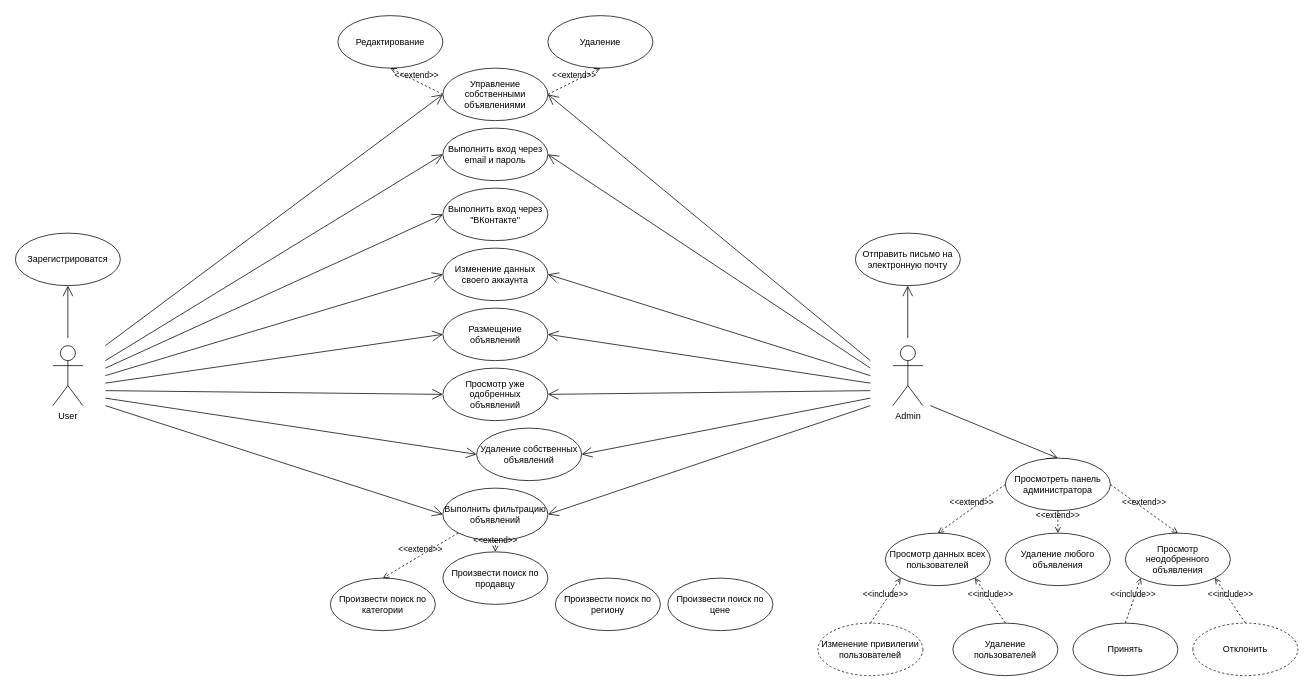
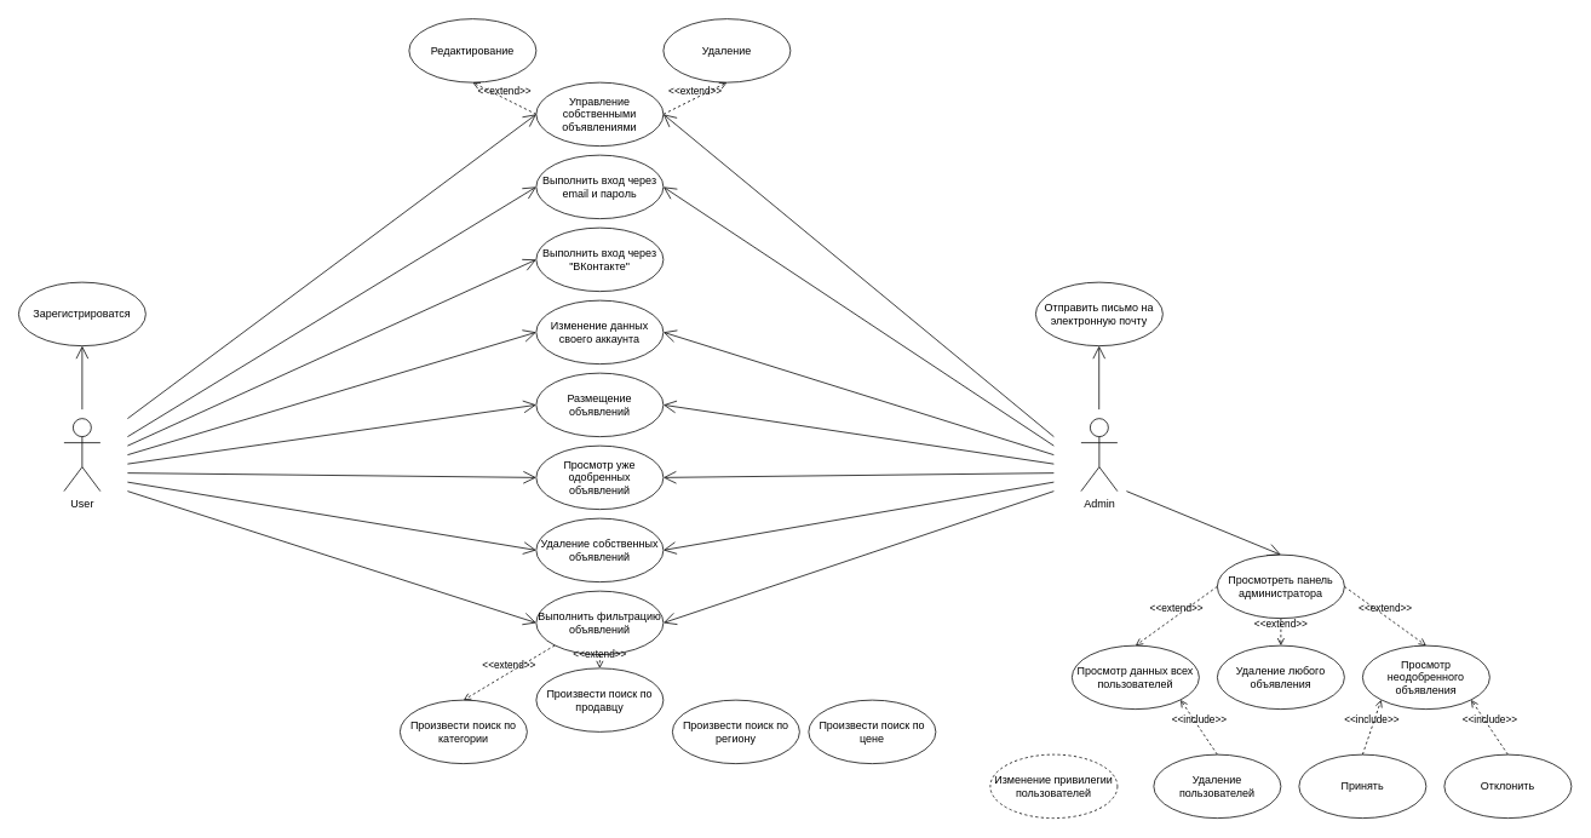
  <mxCell id="0" />
  <mxCell id="1" parent="0" />
  <mxCell id="2" value="User" style="shape=umlActor;verticalLabelPosition=bottom;verticalAlign=top;html=1;outlineConnect=0;" vertex="1" parent="1"><mxGeometry x="70" y="460" width="40" height="80" as="geometry" /></mxCell>
  <mxCell id="3" value="" style="endArrow=open;endFill=1;endSize=12;html=1;rounded=0;" edge="1" parent="1"><mxGeometry width="160" relative="1" as="geometry"><mxPoint x="90" y="450" as="sourcePoint" /><mxPoint x="90" y="380" as="targetPoint" /></mxGeometry></mxCell>
  <mxCell id="4" value="Зарегистрироватся" style="ellipse;whiteSpace=wrap;html=1;" vertex="1" parent="1"><mxGeometry x="20" y="310" width="140" height="70" as="geometry" /></mxCell>
  <mxCell id="5" value="Выполнить вход через email и пароль" style="ellipse;whiteSpace=wrap;html=1;" vertex="1" parent="1"><mxGeometry x="590" y="170" width="140" height="70" as="geometry" /></mxCell>
  <mxCell id="6" value="Выполнить вход через &quot;ВКонтакте&quot;" style="ellipse;whiteSpace=wrap;html=1;" vertex="1" parent="1"><mxGeometry x="590" y="250" width="140" height="70" as="geometry" /></mxCell>
  <mxCell id="7" value="Изменение данных своего аккаунта" style="ellipse;whiteSpace=wrap;html=1;" vertex="1" parent="1"><mxGeometry x="590" y="330" width="140" height="70" as="geometry" /></mxCell>
  <mxCell id="8" value="Размещение объявлений" style="ellipse;whiteSpace=wrap;html=1;" vertex="1" parent="1"><mxGeometry x="590" y="410" width="140" height="70" as="geometry" /></mxCell>
  <mxCell id="9" value="Просмотр уже одобренных объявлений" style="ellipse;whiteSpace=wrap;html=1;" vertex="1" parent="1"><mxGeometry x="590" y="490" width="140" height="70" as="geometry" /></mxCell>
- <mxCell id="10" value="Удаление собственных объявлений" style="ellipse;whiteSpace=wrap;html=1;" vertex="1" parent="1"><mxGeometry x="635" y="570" width="140" height="70" as="geometry" /></mxCell>
+ <mxCell id="10" value="Удаление собственных объявлений" style="ellipse;whiteSpace=wrap;html=1;" vertex="1" parent="1"><mxGeometry x="590" y="570" width="140" height="70" as="geometry" /></mxCell>
  <mxCell id="11" value="Выполнить фильтрацию объявлений" style="ellipse;whiteSpace=wrap;html=1;" vertex="1" parent="1"><mxGeometry x="590" y="650" width="140" height="70" as="geometry" /></mxCell>
  <mxCell id="12" value="&amp;lt;&amp;lt;extend&amp;gt;&amp;gt;" style="html=1;verticalAlign=bottom;labelBackgroundColor=none;endArrow=open;endFill=0;dashed=1;rounded=0;exitX=0.5;exitY=1;exitDx=0;exitDy=0;entryX=0.5;entryY=0;entryDx=0;entryDy=0;" edge="1" parent="1" source="11" target="14"><mxGeometry width="160" relative="1" as="geometry"><mxPoint x="740" y="740" as="sourcePoint" /><mxPoint x="900" y="740" as="targetPoint" /></mxGeometry></mxCell>
  <mxCell id="13" value="Произвести поиск по категории" style="ellipse;whiteSpace=wrap;html=1;" vertex="1" parent="1"><mxGeometry x="440" y="770" width="140" height="70" as="geometry" /></mxCell>
  <mxCell id="14" value="Произвести поиск по продавцу" style="ellipse;whiteSpace=wrap;html=1;" vertex="1" parent="1"><mxGeometry x="590" y="735" width="140" height="70" as="geometry" /></mxCell>
  <mxCell id="15" value="Произвести поиск по региону" style="ellipse;whiteSpace=wrap;html=1;" vertex="1" parent="1"><mxGeometry x="740" y="770" width="140" height="70" as="geometry" /></mxCell>
  <mxCell id="16" value="Произвести поиск по цене" style="ellipse;whiteSpace=wrap;html=1;" vertex="1" parent="1"><mxGeometry x="890" y="770" width="140" height="70" as="geometry" /></mxCell>
  <mxCell id="17" value="&amp;lt;&amp;lt;extend&amp;gt;&amp;gt;" style="html=1;verticalAlign=bottom;labelBackgroundColor=none;endArrow=open;endFill=0;dashed=1;rounded=0;exitX=0;exitY=1;exitDx=0;exitDy=0;entryX=0.5;entryY=0;entryDx=0;entryDy=0;" edge="1" parent="1" source="11" target="13"><mxGeometry width="160" relative="1" as="geometry"><mxPoint x="720" y="720" as="sourcePoint" /><mxPoint x="820" y="780" as="targetPoint" /></mxGeometry></mxCell>
  <mxCell id="18" value="Управление собственными объявлениями" style="ellipse;whiteSpace=wrap;html=1;" vertex="1" parent="1"><mxGeometry x="590" y="90" width="140" height="70" as="geometry" /></mxCell>
  <mxCell id="19" value="Редактирование" style="ellipse;whiteSpace=wrap;html=1;" vertex="1" parent="1"><mxGeometry x="450" y="20" width="140" height="70" as="geometry" /></mxCell>
  <mxCell id="20" value="Удаление" style="ellipse;whiteSpace=wrap;html=1;" vertex="1" parent="1"><mxGeometry x="730" y="20" width="140" height="70" as="geometry" /></mxCell>
  <mxCell id="21" value="&amp;lt;&amp;lt;extend&amp;gt;&amp;gt;" style="html=1;verticalAlign=bottom;labelBackgroundColor=none;endArrow=open;endFill=0;dashed=1;rounded=0;exitX=1;exitY=0.5;exitDx=0;exitDy=0;entryX=0.5;entryY=1;entryDx=0;entryDy=0;" edge="1" parent="1" source="18" target="20"><mxGeometry width="160" relative="1" as="geometry"><mxPoint x="740" y="120" as="sourcePoint" /><mxPoint x="840" y="180" as="targetPoint" /></mxGeometry></mxCell>
  <mxCell id="22" value="&amp;lt;&amp;lt;extend&amp;gt;&amp;gt;" style="html=1;verticalAlign=bottom;labelBackgroundColor=none;endArrow=open;endFill=0;dashed=1;rounded=0;exitX=0;exitY=0.5;exitDx=0;exitDy=0;entryX=0.5;entryY=1;entryDx=0;entryDy=0;" edge="1" parent="1" source="18" target="19"><mxGeometry width="160" relative="1" as="geometry"><mxPoint x="600" y="182.5" as="sourcePoint" /><mxPoint x="670" y="227.5" as="targetPoint" /></mxGeometry></mxCell>
  <mxCell id="23" value="Admin" style="shape=umlActor;verticalLabelPosition=bottom;verticalAlign=top;html=1;outlineConnect=0;" vertex="1" parent="1"><mxGeometry x="1190" y="460" width="40" height="80" as="geometry" /></mxCell>
  <mxCell id="24" value="" style="endArrow=open;endFill=1;endSize=12;html=1;rounded=0;" edge="1" parent="1"><mxGeometry width="160" relative="1" as="geometry"><mxPoint x="1209.8" y="450" as="sourcePoint" /><mxPoint x="1209.8" y="380" as="targetPoint" /></mxGeometry></mxCell>
  <mxCell id="25" value="Отправить письмо на электронную почту" style="ellipse;whiteSpace=wrap;html=1;" vertex="1" parent="1"><mxGeometry x="1140" y="310" width="140" height="70" as="geometry" /></mxCell>
  <mxCell id="26" value="" style="endArrow=open;endFill=1;endSize=12;html=1;rounded=0;entryX=0;entryY=0.5;entryDx=0;entryDy=0;" edge="1" parent="1" target="11"><mxGeometry width="160" relative="1" as="geometry"><mxPoint x="140" y="540" as="sourcePoint" /><mxPoint x="220" y="400" as="targetPoint" /></mxGeometry></mxCell>
  <mxCell id="27" value="" style="endArrow=open;endFill=1;endSize=12;html=1;rounded=0;entryX=0;entryY=0.5;entryDx=0;entryDy=0;" edge="1" parent="1" target="10"><mxGeometry width="160" relative="1" as="geometry"><mxPoint x="140" y="530" as="sourcePoint" /><mxPoint x="600" y="640" as="targetPoint" /></mxGeometry></mxCell>
  <mxCell id="28" value="" style="endArrow=open;endFill=1;endSize=12;html=1;rounded=0;entryX=0;entryY=0.5;entryDx=0;entryDy=0;" edge="1" parent="1" target="9"><mxGeometry width="160" relative="1" as="geometry"><mxPoint x="140" y="520" as="sourcePoint" /><mxPoint x="600" y="585" as="targetPoint" /></mxGeometry></mxCell>
  <mxCell id="29" value="" style="endArrow=open;endFill=1;endSize=12;html=1;rounded=0;entryX=0;entryY=0.5;entryDx=0;entryDy=0;" edge="1" parent="1" target="8"><mxGeometry width="160" relative="1" as="geometry"><mxPoint x="140" y="510" as="sourcePoint" /><mxPoint x="590" y="502.5" as="targetPoint" /></mxGeometry></mxCell>
  <mxCell id="30" value="" style="endArrow=open;endFill=1;endSize=12;html=1;rounded=0;entryX=0;entryY=0.5;entryDx=0;entryDy=0;" edge="1" parent="1" target="7"><mxGeometry width="160" relative="1" as="geometry"><mxPoint x="140" y="500" as="sourcePoint" /><mxPoint x="580" y="425" as="targetPoint" /></mxGeometry></mxCell>
  <mxCell id="31" value="" style="endArrow=open;endFill=1;endSize=12;html=1;rounded=0;entryX=0;entryY=0.5;entryDx=0;entryDy=0;" edge="1" parent="1" target="6"><mxGeometry width="160" relative="1" as="geometry"><mxPoint x="140" y="490" as="sourcePoint" /><mxPoint x="580" y="330" as="targetPoint" /></mxGeometry></mxCell>
  <mxCell id="32" value="" style="endArrow=open;endFill=1;endSize=12;html=1;rounded=0;entryX=0;entryY=0.5;entryDx=0;entryDy=0;" edge="1" parent="1" target="5"><mxGeometry width="160" relative="1" as="geometry"><mxPoint x="140" y="480" as="sourcePoint" /><mxPoint x="580" y="250" as="targetPoint" /></mxGeometry></mxCell>
  <mxCell id="33" value="" style="endArrow=open;endFill=1;endSize=12;html=1;rounded=0;entryX=0;entryY=0.5;entryDx=0;entryDy=0;" edge="1" parent="1" target="18"><mxGeometry width="160" relative="1" as="geometry"><mxPoint x="140" y="460" as="sourcePoint" /><mxPoint x="585" y="180" as="targetPoint" /></mxGeometry></mxCell>
  <mxCell id="34" value="" style="endArrow=open;endFill=1;endSize=12;html=1;rounded=0;entryX=1;entryY=0.5;entryDx=0;entryDy=0;" edge="1" parent="1" target="11"><mxGeometry width="160" relative="1" as="geometry"><mxPoint x="1160" y="540" as="sourcePoint" /><mxPoint x="820" y="630" as="targetPoint" /></mxGeometry></mxCell>
  <mxCell id="35" value="" style="endArrow=open;endFill=1;endSize=12;html=1;rounded=0;entryX=1;entryY=0.5;entryDx=0;entryDy=0;" edge="1" parent="1" target="10"><mxGeometry width="160" relative="1" as="geometry"><mxPoint x="1160" y="530" as="sourcePoint" /><mxPoint x="730" y="650" as="targetPoint" /></mxGeometry></mxCell>
  <mxCell id="36" value="" style="endArrow=open;endFill=1;endSize=12;html=1;rounded=0;entryX=1;entryY=0.5;entryDx=0;entryDy=0;" edge="1" parent="1" target="9"><mxGeometry width="160" relative="1" as="geometry"><mxPoint x="1160" y="520" as="sourcePoint" /><mxPoint x="737" y="545" as="targetPoint" /></mxGeometry></mxCell>
  <mxCell id="37" value="" style="endArrow=open;endFill=1;endSize=12;html=1;rounded=0;entryX=1;entryY=0.5;entryDx=0;entryDy=0;" edge="1" parent="1" target="8"><mxGeometry width="160" relative="1" as="geometry"><mxPoint x="1160" y="510" as="sourcePoint" /><mxPoint x="740" y="485" as="targetPoint" /></mxGeometry></mxCell>
  <mxCell id="38" value="" style="endArrow=open;endFill=1;endSize=12;html=1;rounded=0;entryX=1;entryY=0.5;entryDx=0;entryDy=0;" edge="1" parent="1" target="7"><mxGeometry width="160" relative="1" as="geometry"><mxPoint x="1160" y="500" as="sourcePoint" /><mxPoint x="727" y="410" as="targetPoint" /></mxGeometry></mxCell>
  <mxCell id="39" value="" style="endArrow=open;endFill=1;endSize=12;html=1;rounded=0;entryX=1;entryY=0.5;entryDx=0;entryDy=0;" edge="1" parent="1" target="5"><mxGeometry width="160" relative="1" as="geometry"><mxPoint x="1160" y="490" as="sourcePoint" /><mxPoint x="740" y="320" as="targetPoint" /></mxGeometry></mxCell>
  <mxCell id="40" value="" style="endArrow=open;endFill=1;endSize=12;html=1;rounded=0;entryX=1;entryY=0.5;entryDx=0;entryDy=0;" edge="1" parent="1" target="18"><mxGeometry width="160" relative="1" as="geometry"><mxPoint x="1160" y="480" as="sourcePoint" /><mxPoint x="737" y="175" as="targetPoint" /></mxGeometry></mxCell>
  <mxCell id="41" value="" style="endArrow=open;endFill=1;endSize=12;html=1;rounded=0;entryX=0.5;entryY=0;entryDx=0;entryDy=0;" edge="1" parent="1" target="42"><mxGeometry width="160" relative="1" as="geometry"><mxPoint x="1240" y="540" as="sourcePoint" /><mxPoint x="1330" y="420" as="targetPoint" /></mxGeometry></mxCell>
  <mxCell id="42" value="Просмотреть панель администратора" style="ellipse;whiteSpace=wrap;html=1;" vertex="1" parent="1"><mxGeometry x="1340" y="610" width="140" height="70" as="geometry" /></mxCell>
  <mxCell id="43" value="&amp;lt;&amp;lt;extend&amp;gt;&amp;gt;" style="html=1;verticalAlign=bottom;labelBackgroundColor=none;endArrow=open;endFill=0;dashed=1;rounded=0;entryX=0.5;entryY=0;entryDx=0;entryDy=0;exitX=0.5;exitY=1;exitDx=0;exitDy=0;" edge="1" parent="1" source="42" target="45"><mxGeometry width="160" relative="1" as="geometry"><mxPoint x="1500" y="710" as="sourcePoint" /><mxPoint x="1730" y="795" as="targetPoint" /></mxGeometry></mxCell>
  <mxCell id="44" value="Просмотр данных всех пользователей" style="ellipse;whiteSpace=wrap;html=1;" vertex="1" parent="1"><mxGeometry x="1180" y="710" width="140" height="70" as="geometry" /></mxCell>
  <mxCell id="45" value="Удаление любого объявления" style="ellipse;whiteSpace=wrap;html=1;" vertex="1" parent="1"><mxGeometry x="1340" y="710" width="140" height="70" as="geometry" /></mxCell>
- <mxCell id="46" value="&amp;lt;&amp;lt;include&amp;gt;&amp;gt;" style="html=1;verticalAlign=bottom;labelBackgroundColor=none;endArrow=open;endFill=0;dashed=1;rounded=0;entryX=0;entryY=1;entryDx=0;entryDy=0;exitX=0.5;exitY=0;exitDx=0;exitDy=0;" edge="1" parent="1" source="48" target="44"><mxGeometry width="160" relative="1" as="geometry"><mxPoint x="880" y="910" as="sourcePoint" /><mxPoint x="1040" y="910" as="targetPoint" /></mxGeometry></mxCell>
  <mxCell id="47" value="&amp;lt;&amp;lt;include&amp;gt;&amp;gt;" style="html=1;verticalAlign=bottom;labelBackgroundColor=none;endArrow=open;endFill=0;dashed=1;rounded=0;exitX=0.5;exitY=0;exitDx=0;exitDy=0;entryX=1;entryY=1;entryDx=0;entryDy=0;" edge="1" parent="1" source="49" target="44"><mxGeometry width="160" relative="1" as="geometry"><mxPoint x="890" y="880" as="sourcePoint" /><mxPoint x="1050" y="880" as="targetPoint" /></mxGeometry></mxCell>
  <mxCell id="48" value="Изменение привилегии пользователей" style="ellipse;whiteSpace=wrap;html=1;dashed=1;" vertex="1" parent="1"><mxGeometry x="1090" y="830" width="140" height="70" as="geometry" /></mxCell>
  <mxCell id="49" value="Удаление пользователей" style="ellipse;whiteSpace=wrap;html=1;" vertex="1" parent="1"><mxGeometry x="1270" y="830" width="140" height="70" as="geometry" /></mxCell>
  <mxCell id="50" value="Просмотр неодобренного объявления" style="ellipse;whiteSpace=wrap;html=1;" vertex="1" parent="1"><mxGeometry x="1500" y="710" width="140" height="70" as="geometry" /></mxCell>
  <mxCell id="51" value="&amp;lt;&amp;lt;include&amp;gt;&amp;gt;" style="html=1;verticalAlign=bottom;labelBackgroundColor=none;endArrow=open;endFill=0;dashed=1;rounded=0;exitX=0.5;exitY=0;exitDx=0;exitDy=0;entryX=0;entryY=1;entryDx=0;entryDy=0;" edge="1" parent="1" source="55" target="50"><mxGeometry width="160" relative="1" as="geometry"><mxPoint x="1390" y="980" as="sourcePoint" /><mxPoint x="1550" y="980" as="targetPoint" /></mxGeometry></mxCell>
  <mxCell id="52" value="&amp;lt;&amp;lt;include&amp;gt;&amp;gt;" style="html=1;verticalAlign=bottom;labelBackgroundColor=none;endArrow=open;endFill=0;dashed=1;rounded=0;exitX=0.5;exitY=1;exitDx=0;exitDy=0;entryX=1;entryY=1;entryDx=0;entryDy=0;" edge="1" parent="1" source="56" target="50"><mxGeometry width="160" relative="1" as="geometry"><mxPoint x="1550" y="1070" as="sourcePoint" /><mxPoint x="1710" y="1070" as="targetPoint" /></mxGeometry></mxCell>
  <mxCell id="53" value="&amp;lt;&amp;lt;extend&amp;gt;&amp;gt;" style="html=1;verticalAlign=bottom;labelBackgroundColor=none;endArrow=open;endFill=0;dashed=1;rounded=0;entryX=0.5;entryY=0;entryDx=0;entryDy=0;exitX=0;exitY=0.5;exitDx=0;exitDy=0;" edge="1" parent="1" source="42" target="44"><mxGeometry width="160" relative="1" as="geometry"><mxPoint x="1550" y="720" as="sourcePoint" /><mxPoint x="1780" y="805" as="targetPoint" /></mxGeometry></mxCell>
  <mxCell id="54" value="&amp;lt;&amp;lt;extend&amp;gt;&amp;gt;" style="html=1;verticalAlign=bottom;labelBackgroundColor=none;endArrow=open;endFill=0;dashed=1;rounded=0;entryX=0.5;entryY=0;entryDx=0;entryDy=0;exitX=1;exitY=0.5;exitDx=0;exitDy=0;" edge="1" parent="1" source="42" target="50"><mxGeometry width="160" relative="1" as="geometry"><mxPoint x="1650" y="800" as="sourcePoint" /><mxPoint x="1880" y="885" as="targetPoint" /></mxGeometry></mxCell>
  <mxCell id="55" value="Принять" style="ellipse;whiteSpace=wrap;html=1;" vertex="1" parent="1"><mxGeometry x="1430" y="830" width="140" height="70" as="geometry" /></mxCell>
- <mxCell id="56" value="Отклонить" style="ellipse;whiteSpace=wrap;html=1;direction=west;dashed=1;" vertex="1" parent="1"><mxGeometry x="1590" y="830" width="140" height="70" as="geometry" /></mxCell>
+ <mxCell id="56" value="Отклонить" style="ellipse;whiteSpace=wrap;html=1;direction=west;" vertex="1" parent="1"><mxGeometry x="1590" y="830" width="140" height="70" as="geometry" /></mxCell>
